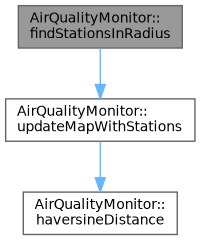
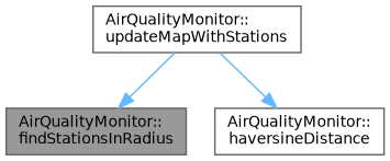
  digraph {
    rankdir=TB
    node [color=grey40 fillcolor=white fontname=Helvetica fontsize=10 shape=box style=filled]
    edge [color=steelblue1 fontname=Helvetica fontsize=10 labelfontname=Helvetica labelfontsize=10 style=solid]
    n1 [color=gray40 fillcolor=grey60 fontcolor=black height=0.2 label="AirQualityMonitor::\lfindStationsInRadius" width=0.4]
    n2 [height=0.2 label="AirQualityMonitor::\lupdateMapWithStations" width=0.4]
    n3 [height=0.2 label="AirQualityMonitor::\lhaversineDistance" width=0.4]
-   n1 -> n2
+   n2 -> n1
    n2 -> n3
  }
